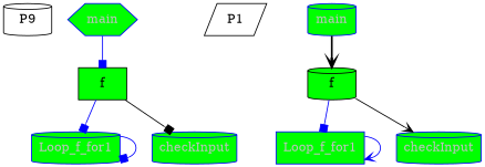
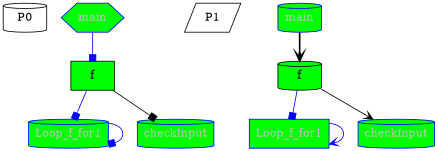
  digraph {
    node [color=blue shape=cylinder fillcolor=green fontcolor=grey style=filled]
    edge [style=solid color=blue arrowhead=box]
-   n1 [color=black label=P9 fillcolor="" fontcolor="" style=""]
+   n1 [color=black label=P0 fillcolor="" fontcolor="" style=""]
    n2 [label=Loop_f_for1]
    n3 [label=checkInput]
    n4 [label=main shape=hexagon]
    n5 [color=black fontcolor=black label=f shape=box]
    n6 [color=black label=P1 shape=parallelogram fillcolor="" fontcolor="" style=""]
    n7 [label=Loop_f_for1 shape=box]
    n8 [label=checkInput]
    n9 [label=main]
    n10 [color=black fontcolor=black label=f]
    subgraph sub_1 {
      n1
      n2
      n3
      n4
      n5
    }
    subgraph sub_2 {
      n6
      n7
      n8
      n9
      n10
    }
    n2 -> n2
    n4 -> n5
    n5 -> n2
    n5 -> n3 [color=black]
    n7 -> n7 [arrowhead=vee]
    n9 -> n10 [color=black style=bold arrowhead=vee]
    n10 -> n7
    n10 -> n8 [color=black arrowhead=vee]
  }
